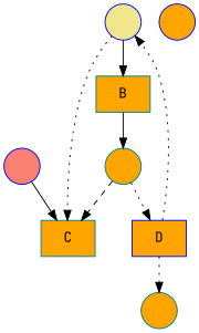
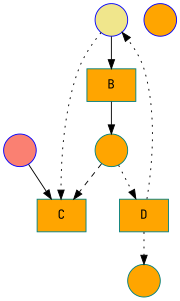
  digraph {
    fontname="JetBrains Mono"
    node [color=blue fillcolor=orange fontname="JetBrains Mono" shape=circle style=filled]
    edge [fontname="JetBrains Mono" style=dotted]
    n1 [fillcolor=khaki label=" "]
    n2 [color=teal label=B shape=box]
    n3 [color=teal label=C shape=box]
    n4 [color=teal label=" "]
-   n5 [label=D shape=box]
+   n5 [color=teal label=D shape=box]
    n6 [color=teal label=" "]
    n7 [fillcolor=salmon label=" "]
    n8 [label=" "]
    n1 -> n2 [style=solid]
    n1 -> n3
    n2 -> n4 [style=solid]
    n4 -> n3 [style=dashed]
    n4 -> n5
    n5 -> n1
    n5 -> n6
    n7 -> n3 [style=solid]
  }
